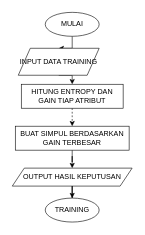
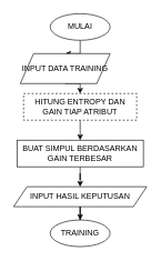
  <mxCell id="0" />
  <mxCell id="1" parent="0" />
  <mxCell id="2" style="edgeStyle=orthogonalEdgeStyle;rounded=0;orthogonalLoop=1;jettySize=auto;html=1;exitX=0.5;exitY=1;exitDx=0;exitDy=0;" edge="1" parent="1" source="3" target="5"><mxGeometry relative="1" as="geometry" /></mxCell>
  <mxCell id="3" value="MULAI" style="ellipse;whiteSpace=wrap;html=1;" vertex="1" parent="1"><mxGeometry x="75" y="20" width="90" height="40" as="geometry" /></mxCell>
  <mxCell id="4" style="edgeStyle=orthogonalEdgeStyle;rounded=0;orthogonalLoop=1;jettySize=auto;html=1;exitX=0.5;exitY=1;exitDx=0;exitDy=0;entryX=0.5;entryY=0;entryDx=0;entryDy=0;" edge="1" parent="1" source="5" target="7"><mxGeometry relative="1" as="geometry" /></mxCell>
  <mxCell id="5" value="INPUT DATA TRAINING" style="shape=parallelogram;perimeter=parallelogramPerimeter;whiteSpace=wrap;html=1;fixedSize=1;" vertex="1" parent="1"><mxGeometry x="30" y="80" width="135" height="45" as="geometry" /></mxCell>
- <mxCell id="6" style="edgeStyle=orthogonalEdgeStyle;rounded=0;orthogonalLoop=1;jettySize=auto;html=1;exitX=0.5;exitY=1;exitDx=0;exitDy=0;entryX=0.5;entryY=0;entryDx=0;entryDy=0;dashed=1;" edge="1" parent="1" source="7" target="9"><mxGeometry relative="1" as="geometry" /></mxCell>
- <mxCell id="7" value="HITUNG ENTROPY DAN GAIN TIAP ATRIBUT" style="rounded=0;whiteSpace=wrap;html=1;" vertex="1" parent="1"><mxGeometry x="35" y="140" width="170" height="40" as="geometry" /></mxCell>
+ <mxCell id="6" style="edgeStyle=orthogonalEdgeStyle;rounded=0;orthogonalLoop=1;jettySize=auto;html=1;exitX=0.5;exitY=1;exitDx=0;exitDy=0;entryX=0.5;entryY=0;entryDx=0;entryDy=0;" edge="1" parent="1" source="7" target="9"><mxGeometry relative="1" as="geometry" /></mxCell>
+ <mxCell id="7" value="HITUNG ENTROPY DAN GAIN TIAP ATRIBUT" style="rounded=0;whiteSpace=wrap;html=1;dashed=1;" vertex="1" parent="1"><mxGeometry x="35" y="140" width="170" height="40" as="geometry" /></mxCell>
  <mxCell id="8" style="edgeStyle=orthogonalEdgeStyle;rounded=0;orthogonalLoop=1;jettySize=auto;html=1;exitX=0.5;exitY=1;exitDx=0;exitDy=0;" edge="1" parent="1" source="9" target="11"><mxGeometry relative="1" as="geometry" /></mxCell>
  <mxCell id="9" value="BUAT SIMPUL BERDASARKAN GAIN TERBESAR" style="rounded=0;whiteSpace=wrap;html=1;" vertex="1" parent="1"><mxGeometry x="25" y="210" width="190" height="40" as="geometry" /></mxCell>
  <mxCell id="10" style="edgeStyle=orthogonalEdgeStyle;rounded=0;orthogonalLoop=1;jettySize=auto;html=1;exitX=0.5;exitY=1;exitDx=0;exitDy=0;" edge="1" parent="1" source="11" target="12"><mxGeometry relative="1" as="geometry" /></mxCell>
- <mxCell id="11" value="OUTPUT HASIL KEPUTUSAN" style="shape=parallelogram;perimeter=parallelogramPerimeter;whiteSpace=wrap;html=1;fixedSize=1;" vertex="1" parent="1"><mxGeometry x="20" y="280" width="200" height="30" as="geometry" /></mxCell>
+ <mxCell id="11" value="INPUT HASIL KEPUTUSAN" style="shape=parallelogram;perimeter=parallelogramPerimeter;whiteSpace=wrap;html=1;fixedSize=1;" vertex="1" parent="1"><mxGeometry x="20" y="280" width="200" height="30" as="geometry" /></mxCell>
  <mxCell id="12" value="TRAINING" style="ellipse;whiteSpace=wrap;html=1;" vertex="1" parent="1"><mxGeometry x="75" y="330" width="90" height="40" as="geometry" /></mxCell>
